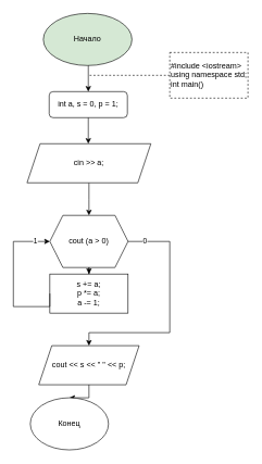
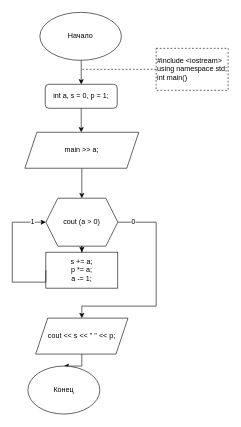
  <mxCell id="0" />
  <mxCell id="1" parent="0" />
- <mxCell id="2" value="Начало" style="ellipse;whiteSpace=wrap;html=1;fillColor=#d5e8d4;" parent="1" vertex="1"><mxGeometry x="66" width="136" height="80" as="geometry" y="20" /></mxCell>
+ <mxCell id="2" value="Начало" style="ellipse;whiteSpace=wrap;html=1;" parent="1" vertex="1"><mxGeometry x="66" width="136" height="80" as="geometry" y="20" /></mxCell>
  <mxCell id="3" style="edgeStyle=orthogonalEdgeStyle;rounded=0;orthogonalLoop=1;jettySize=auto;html=1;exitX=0.5;exitY=1;exitDx=0;exitDy=0;" parent="1" edge="1"><mxGeometry relative="1" as="geometry"><mxPoint x="135" y="100" as="sourcePoint" /><mxPoint x="135" y="100" as="targetPoint" /></mxGeometry></mxCell>
  <mxCell id="4" value="&lt;div&gt;#include &amp;lt;iostream&amp;gt;&lt;/div&gt;&lt;div&gt;using namespace std;&lt;/div&gt;&lt;div&gt;int main()&lt;/div&gt;" style="rounded=0;whiteSpace=wrap;html=1;dashed=1;align=left;" parent="1" vertex="1"><mxGeometry x="260" y="80" width="120" height="70" as="geometry" /></mxCell>
  <mxCell id="5" value="&lt;span&gt;&#09;&lt;/span&gt;int a, s = 0, p = 1;" style="whiteSpace=wrap;html=1;align=center;rounded=1;" parent="1" vertex="1"><mxGeometry x="75" y="140" width="120" height="40" as="geometry" /></mxCell>
  <mxCell id="6" value="" style="endArrow=classic;html=1;rounded=0;exitX=0.5;exitY=1;exitDx=0;exitDy=0;entryX=0.5;entryY=0;entryDx=0;entryDy=0;" parent="1" target="5" edge="1"><mxGeometry width="50" height="50" relative="1" as="geometry"><mxPoint x="135" y="100" as="sourcePoint" /><mxPoint x="161" y="220" as="targetPoint" /></mxGeometry></mxCell>
  <mxCell id="7" value="" style="endArrow=none;dashed=1;html=1;rounded=0;" parent="1" target="4" edge="1"><mxGeometry width="50" height="50" relative="1" as="geometry"><mxPoint x="137" y="115" as="sourcePoint" /><mxPoint x="227" y="120" as="targetPoint" /><Array as="points" /></mxGeometry></mxCell>
  <mxCell id="8" value="" style="edgeStyle=orthogonalEdgeStyle;rounded=0;orthogonalLoop=1;jettySize=auto;html=1;" parent="1" source="9" edge="1"><mxGeometry relative="1" as="geometry"><mxPoint x="136" y="330" as="targetPoint" /></mxGeometry></mxCell>
- <mxCell id="9" value="&lt;span&gt;&#09;&lt;/span&gt;cin &amp;gt;&amp;gt; a;" style="shape=parallelogram;perimeter=parallelogramPerimeter;whiteSpace=wrap;html=1;fixedSize=1;align=center;" parent="1" vertex="1"><mxGeometry x="41" y="220" width="190" height="60" as="geometry" /></mxCell>
+ <mxCell id="9" value="&lt;span&gt;&#09;&lt;/span&gt;main &amp;gt;&amp;gt; a;" style="shape=parallelogram;perimeter=parallelogramPerimeter;whiteSpace=wrap;html=1;fixedSize=1;align=center;" parent="1" vertex="1"><mxGeometry x="41" y="220" width="190" height="60" as="geometry" /></mxCell>
  <mxCell id="10" value="" style="endArrow=classic;html=1;rounded=0;exitX=0.5;exitY=1;exitDx=0;exitDy=0;" parent="1" source="5" edge="1"><mxGeometry width="50" height="50" relative="1" as="geometry"><mxPoint x="81" y="280" as="sourcePoint" /><mxPoint x="135" y="220" as="targetPoint" /></mxGeometry></mxCell>
  <mxCell id="11" value="" style="edgeStyle=orthogonalEdgeStyle;rounded=0;orthogonalLoop=1;jettySize=auto;html=1;" parent="1" source="12" target="13" edge="1"><mxGeometry relative="1" as="geometry" /></mxCell>
  <mxCell id="12" value="cout (a &amp;gt; 0)" style="shape=hexagon;perimeter=hexagonPerimeter2;whiteSpace=wrap;html=1;fixedSize=1;" parent="1" vertex="1"><mxGeometry x="76" y="330" width="120" height="80" as="geometry" /></mxCell>
  <mxCell id="13" value="&lt;div&gt;s += a;&lt;/div&gt;&lt;div&gt;&lt;span&gt;&#09;&#09;&lt;/span&gt;p *= a;&lt;/div&gt;&lt;div&gt;&lt;span&gt;&#09;&#09;&lt;/span&gt;a -= 1;&lt;/div&gt;" style="rounded=0;whiteSpace=wrap;html=1;" parent="1" vertex="1"><mxGeometry x="76" y="420" width="120" height="60" as="geometry" /></mxCell>
  <mxCell id="14" value="1" style="endArrow=classic;html=1;rounded=0;edgeStyle=orthogonalEdgeStyle;exitX=0;exitY=0.5;exitDx=0;exitDy=0;entryX=0;entryY=0.5;entryDx=0;entryDy=0;" parent="1" source="13" target="12" edge="1"><mxGeometry x="0.809" width="50" height="50" relative="1" as="geometry"><mxPoint x="-90" y="460" as="sourcePoint" /><mxPoint x="-40" y="410" as="targetPoint" /><Array as="points"><mxPoint x="20" y="470" /><mxPoint x="20" y="370" /></Array><mxPoint as="offset" /></mxGeometry></mxCell>
  <mxCell id="15" value="" style="edgeStyle=orthogonalEdgeStyle;rounded=0;orthogonalLoop=1;jettySize=auto;html=1;" parent="1" source="16" target="18" edge="1"><mxGeometry relative="1" as="geometry" /></mxCell>
  <mxCell id="16" value="cout &amp;lt;&amp;lt; s &amp;lt;&amp;lt; &quot; &quot; &amp;lt;&amp;lt; p;" style="shape=parallelogram;perimeter=parallelogramPerimeter;whiteSpace=wrap;html=1;fixedSize=1;" parent="1" vertex="1"><mxGeometry x="59" y="530" width="154" height="60" as="geometry" /></mxCell>
  <mxCell id="17" value="0" style="endArrow=classic;html=1;rounded=0;edgeStyle=orthogonalEdgeStyle;entryX=0.5;entryY=0;entryDx=0;entryDy=0;" parent="1" target="16" edge="1"><mxGeometry x="-0.852" width="50" height="50" relative="1" as="geometry"><mxPoint x="196" y="370" as="sourcePoint" /><mxPoint x="246" y="320" as="targetPoint" /><Array as="points"><mxPoint x="260" y="370" /><mxPoint x="260" y="510" /><mxPoint x="136" y="510" /><mxPoint x="136" y="520" /></Array><mxPoint as="offset" /></mxGeometry></mxCell>
  <mxCell id="18" value="Конец" style="ellipse;whiteSpace=wrap;html=1;" parent="1" vertex="1"><mxGeometry x="46" y="610" width="120" height="80" as="geometry" /></mxCell>
